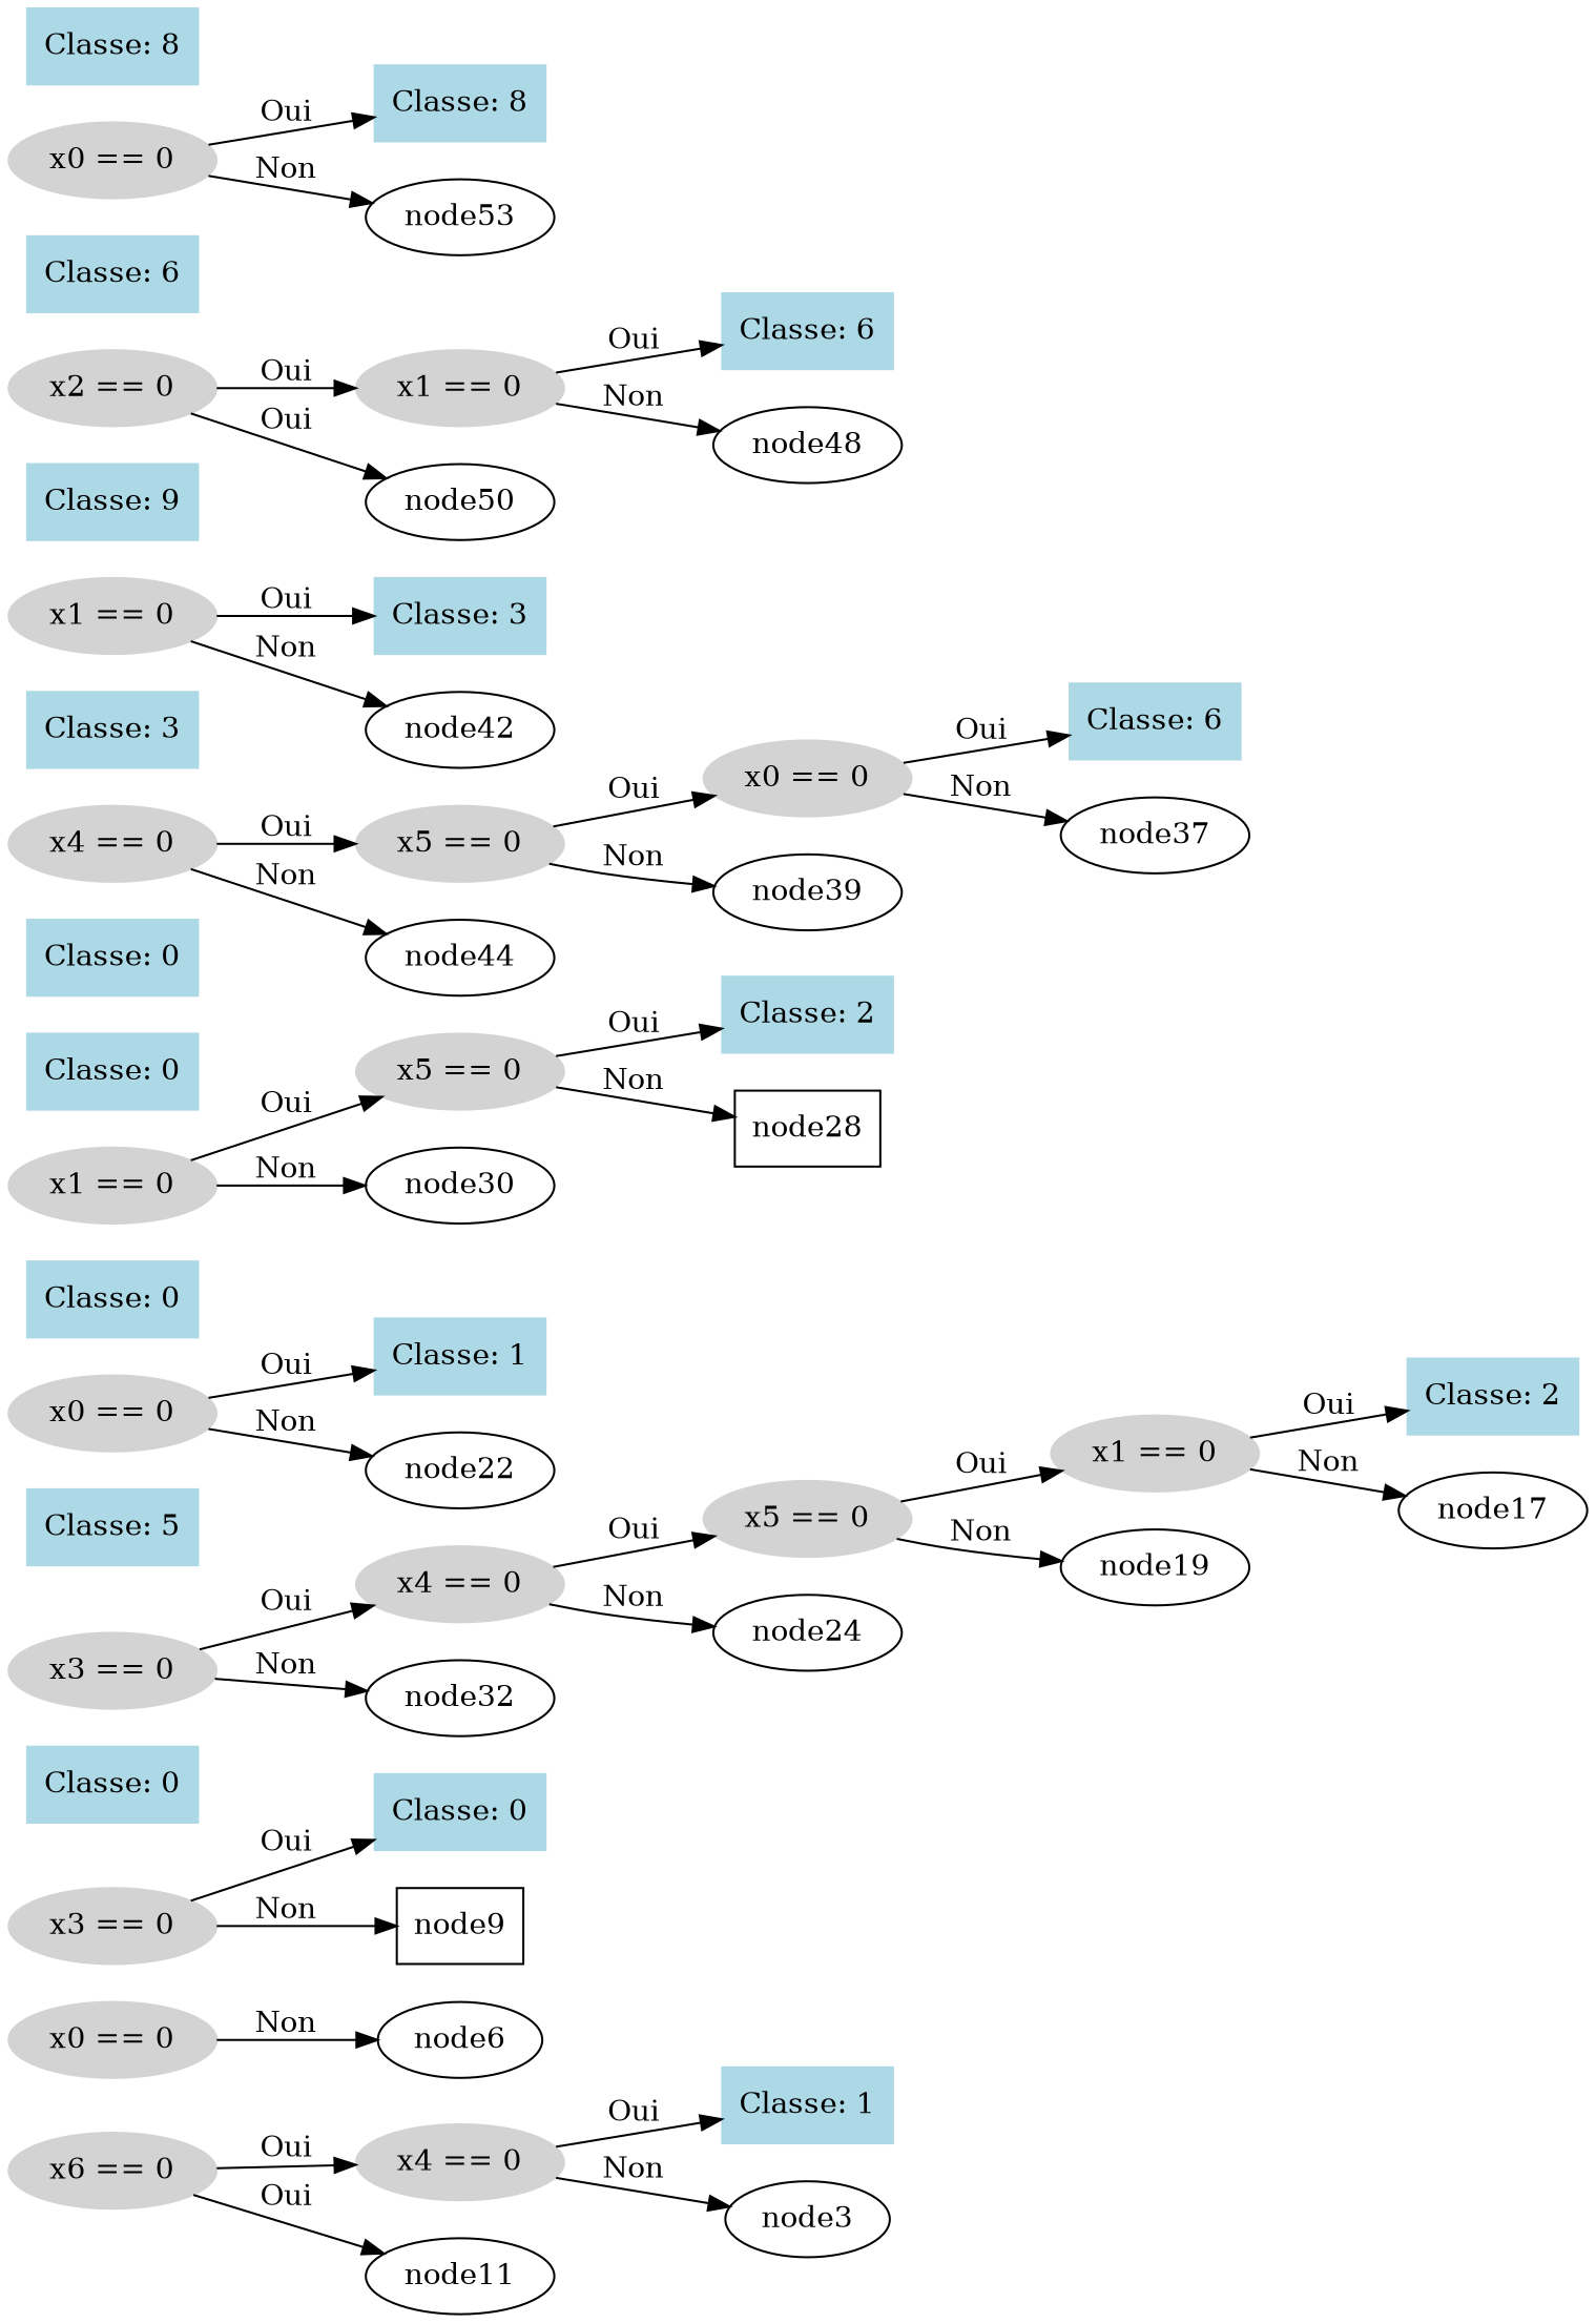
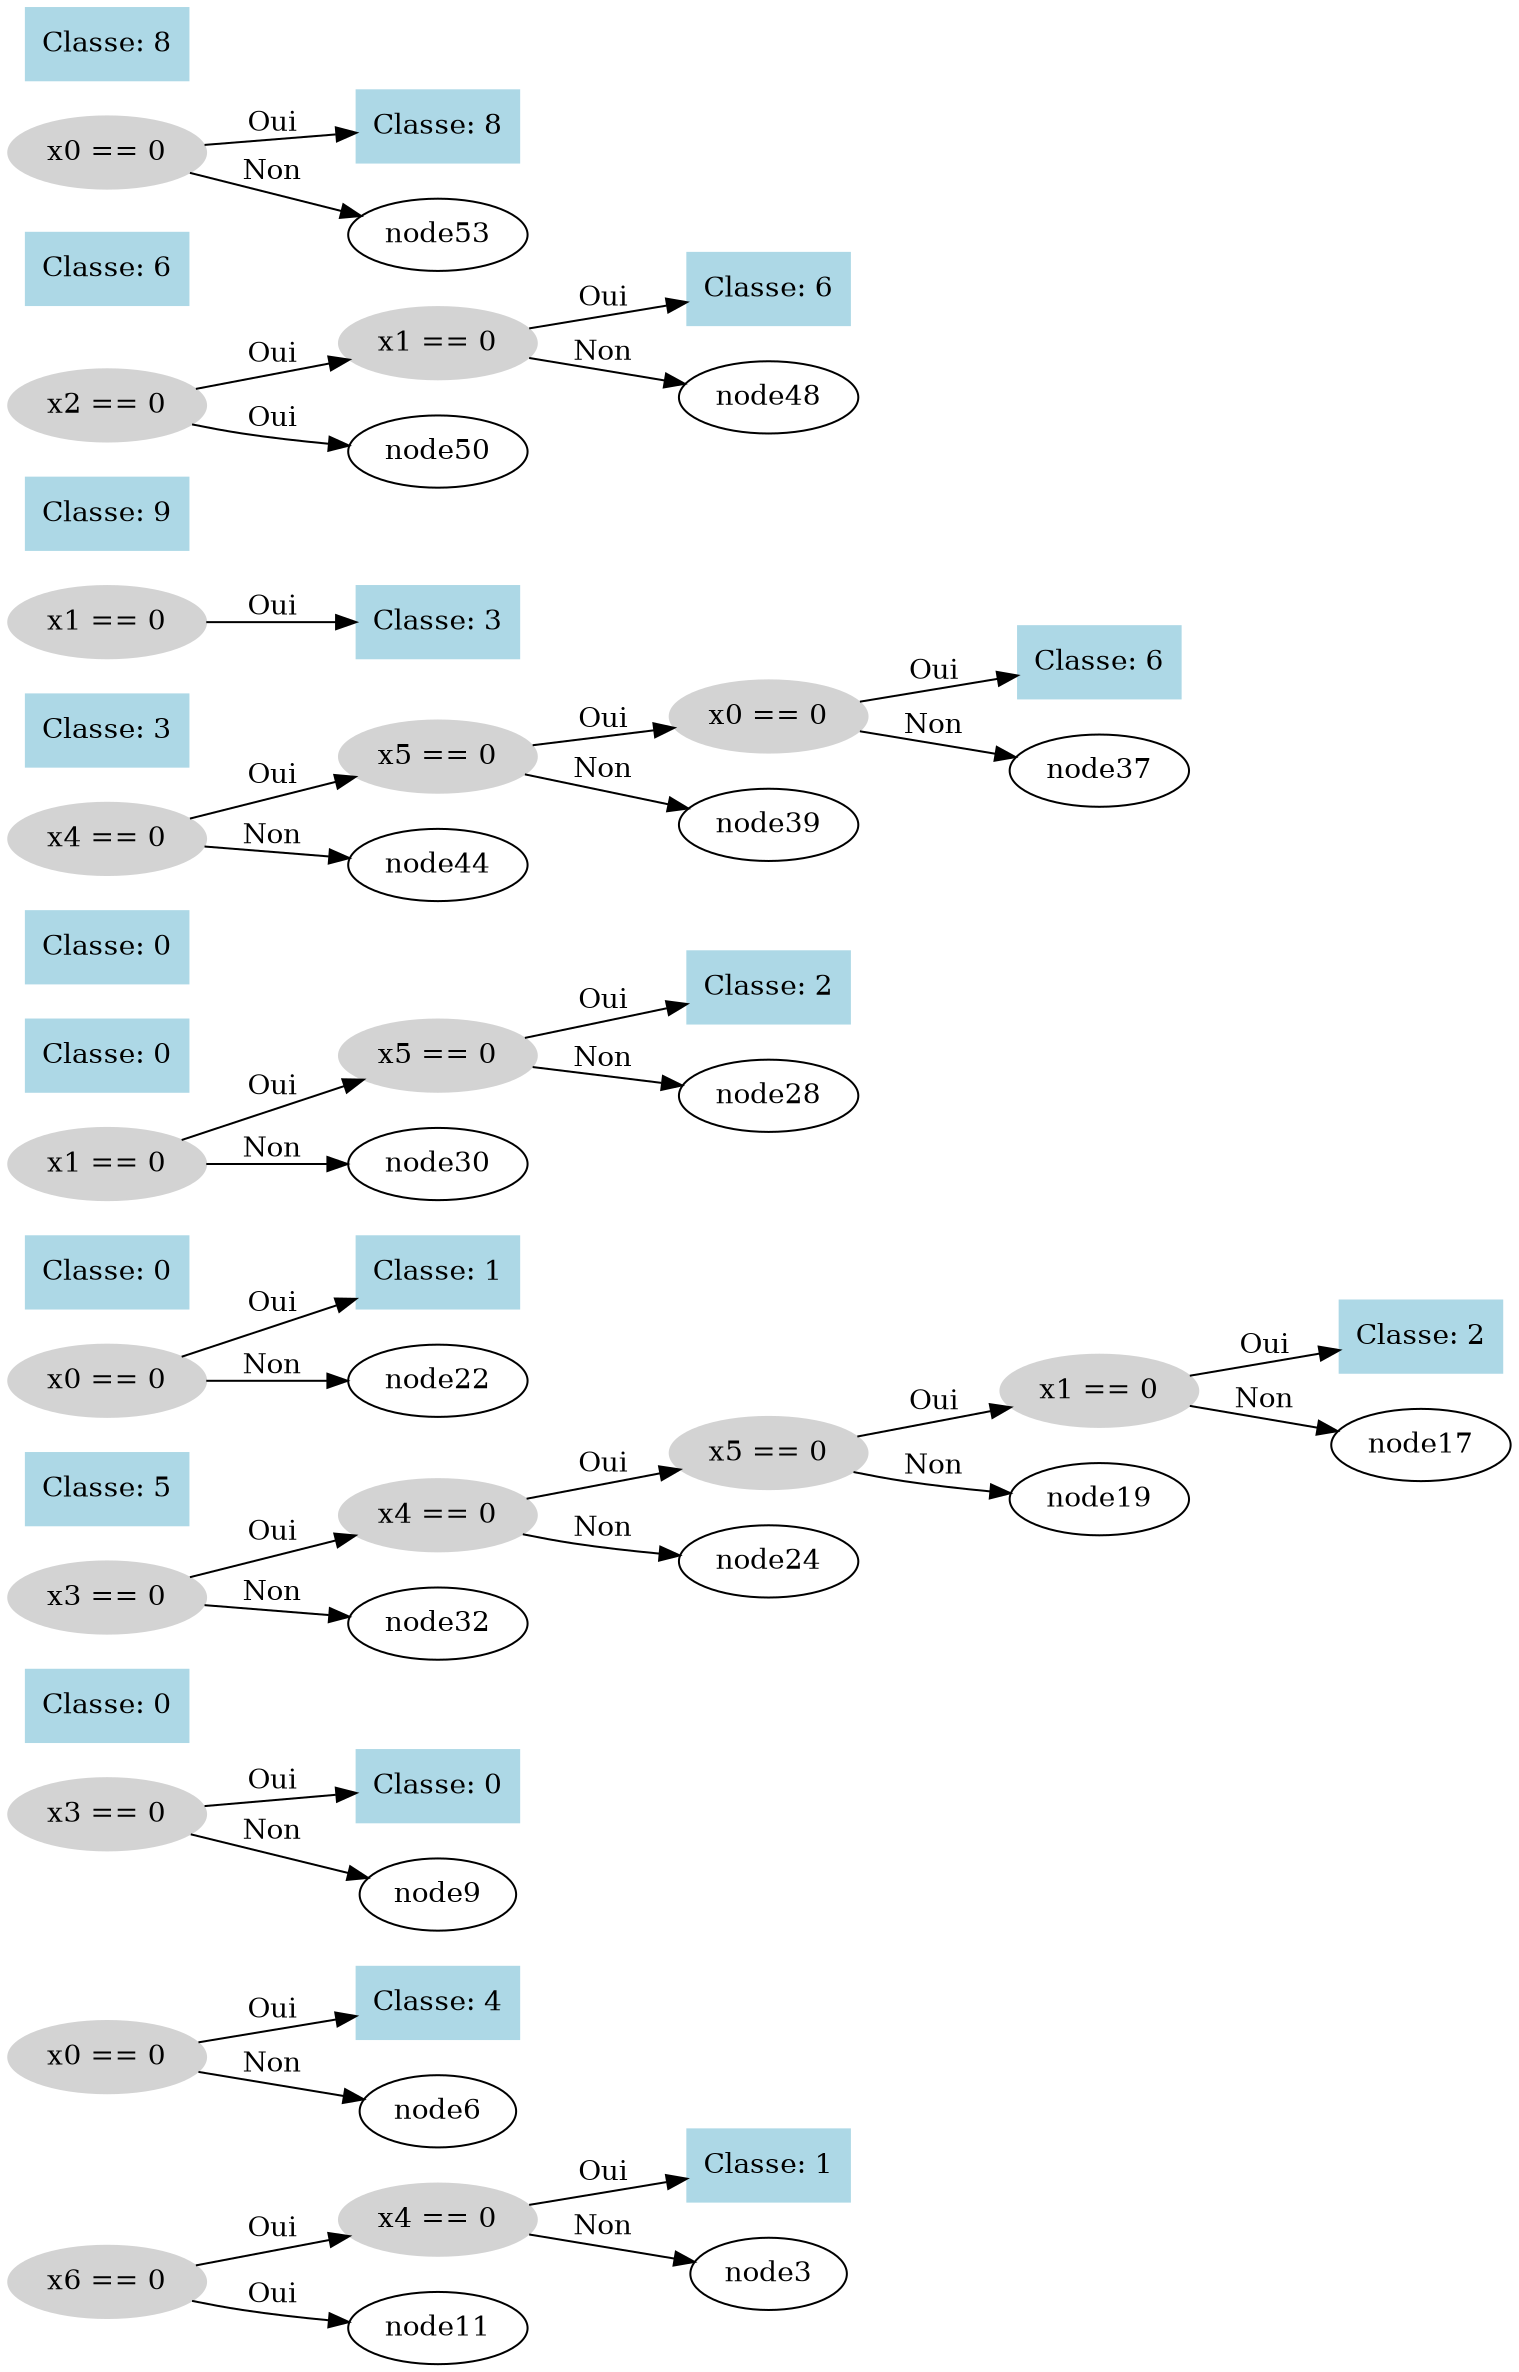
  digraph {
    rankdir=LR
    node [color=lightblue shape=box style=filled]
    n1 [color=lightgray label="x6 == 0" shape=ellipse]
    n2 [color=lightgray label="x4 == 0" shape=ellipse]
    node11 [color="" shape="" style=""]
    n4 [label="Classe: 1"]
    node3 [color="" shape="" style=""]
    n6 [color=lightgray label="x0 == 0" shape=ellipse]
+   n7 [label="Classe: 4"]
    node6 [color="" shape="" style=""]
    n9 [color=lightgray label="x3 == 0" shape=ellipse]
    n10 [label="Classe: 0"]
-   node9 [color="" style=""]
+   node9 [color="" shape="" style=""]
    n12 [label="Classe: 0"]
    n13 [color=lightgray label="x3 == 0" shape=ellipse]
    n14 [color=lightgray label="x4 == 0" shape=ellipse]
    node32 [color="" shape="" style=""]
    n16 [color=lightgray label="x5 == 0" shape=ellipse]
    node24 [color="" shape="" style=""]
    n18 [color=lightgray label="x1 == 0" shape=ellipse]
    node19 [color="" shape="" style=""]
    n20 [label="Classe: 2"]
    node17 [color="" shape="" style=""]
    n22 [label="Classe: 5"]
    n23 [color=lightgray label="x0 == 0" shape=ellipse]
    n24 [label="Classe: 1"]
    node22 [color="" shape="" style=""]
    n26 [label="Classe: 0"]
    n27 [color=lightgray label="x1 == 0" shape=ellipse]
    n28 [color=lightgray label="x5 == 0" shape=ellipse]
    node30 [color="" shape="" style=""]
    n30 [label="Classe: 2"]
-   node28 [color="" style=""]
+   node28 [color="" shape="" style=""]
    n32 [label="Classe: 0"]
    n33 [label="Classe: 0"]
    n34 [color=lightgray label="x4 == 0" shape=ellipse]
    n35 [color=lightgray label="x5 == 0" shape=ellipse]
    node44 [color="" shape="" style=""]
    n37 [color=lightgray label="x0 == 0" shape=ellipse]
    node39 [color="" shape="" style=""]
    n39 [label="Classe: 6"]
    node37 [color="" shape="" style=""]
    n41 [label="Classe: 3"]
    n42 [color=lightgray label="x1 == 0" shape=ellipse]
    n43 [label="Classe: 3"]
-   node42 [color="" shape="" style=""]
    n45 [label="Classe: 9"]
    n46 [color=lightgray label="x2 == 0" shape=ellipse]
    n47 [color=lightgray label="x1 == 0" shape=ellipse]
    node50 [color="" shape="" style=""]
    n49 [label="Classe: 6"]
    node48 [color="" shape="" style=""]
    n51 [label="Classe: 6"]
    n52 [color=lightgray label="x0 == 0" shape=ellipse]
    n53 [label="Classe: 8"]
    node53 [color="" shape="" style=""]
    n55 [label="Classe: 8"]
    n1 -> n2 [label=Oui]
    n1 -> node11 [label=Oui]
    n2 -> n4 [label=Oui]
    n2 -> node3 [label=Non]
+   n6 -> n7 [label=Oui]
    n6 -> node6 [label=Non]
    n9 -> n10 [label=Oui]
    n9 -> node9 [label=Non]
    n13 -> n14 [label=Oui]
    n13 -> node32 [label=Non]
    n14 -> n16 [label=Oui]
    n14 -> node24 [label=Non]
    n16 -> n18 [label=Oui]
    n16 -> node19 [label=Non]
    n18 -> n20 [label=Oui]
    n18 -> node17 [label=Non]
    n23 -> n24 [label=Oui]
    n23 -> node22 [label=Non]
    n27 -> n28 [label=Oui]
    n27 -> node30 [label=Non]
    n28 -> n30 [label=Oui]
    n28 -> node28 [label=Non]
    n34 -> n35 [label=Oui]
    n34 -> node44 [label=Non]
    n35 -> n37 [label=Oui]
    n35 -> node39 [label=Non]
    n37 -> n39 [label=Oui]
    n37 -> node37 [label=Non]
    n42 -> n43 [label=Oui]
-   n42 -> node42 [label=Non]
    n46 -> n47 [label=Oui]
    n46 -> node50 [label=Oui]
    n47 -> n49 [label=Oui]
    n47 -> node48 [label=Non]
    n52 -> n53 [label=Oui]
    n52 -> node53 [label=Non]
  }
